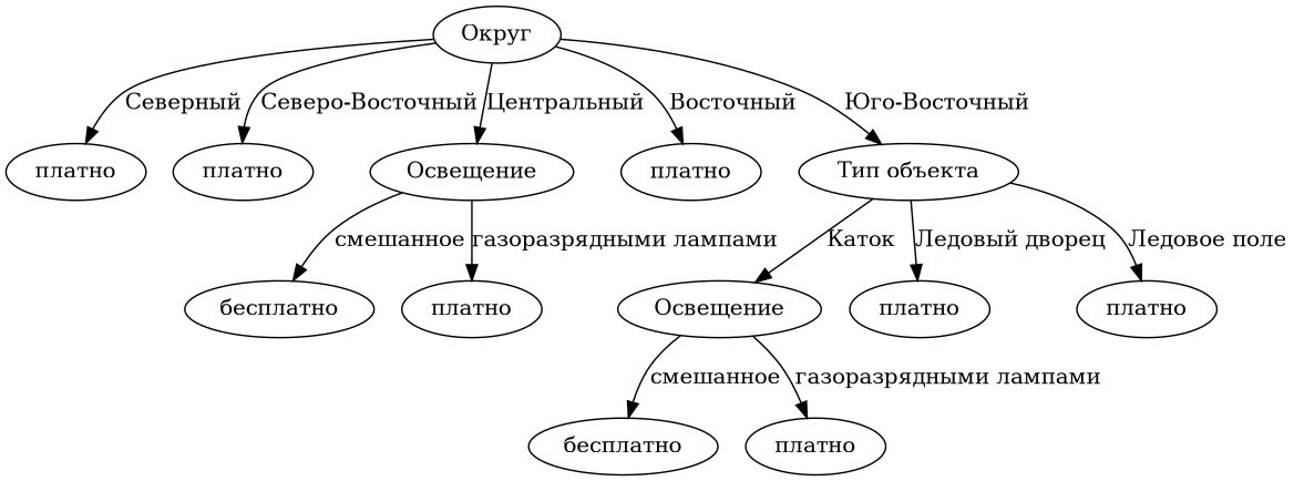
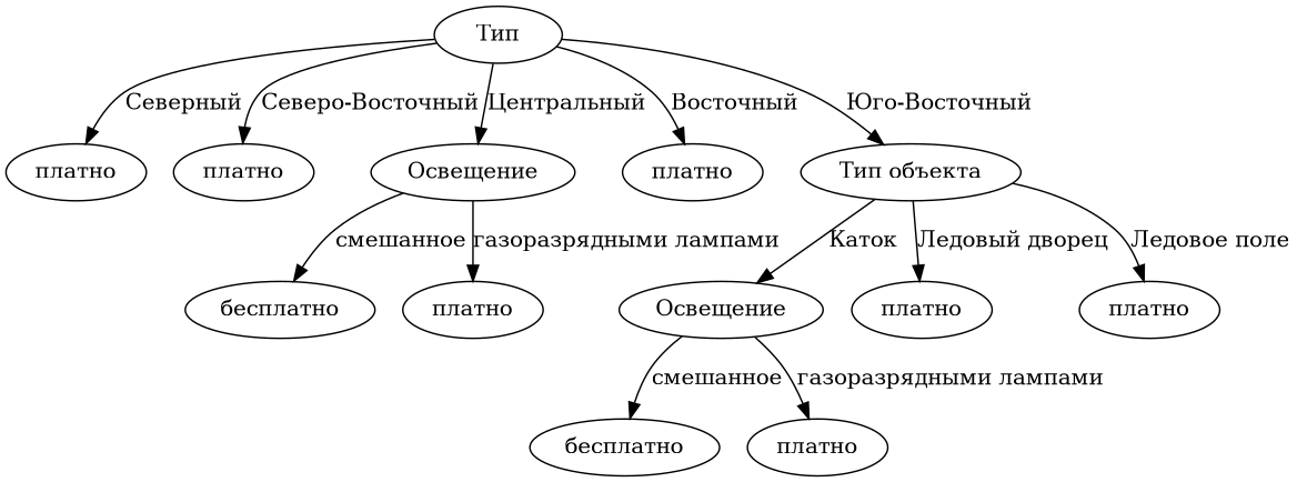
  digraph {
-   n1 [label="Округ"]
+   n1 [label="Тип"]
    n2 [label="платно"]
    n3 [label="платно"]
    n4 [label="Освещение"]
    n5 [label="платно"]
    n6 [label="Тип объекта"]
    n7 [label="бесплатно"]
    n8 [label="платно"]
    n9 [label="Освещение"]
    n10 [label="платно"]
    n11 [label="платно"]
    n12 [label="бесплатно"]
    n13 [label="платно"]
    n1 -> n2 [label="Северный"]
    n1 -> n3 [label="Северо-Восточный"]
    n1 -> n4 [label="Центральный"]
    n1 -> n5 [label="Восточный"]
    n1 -> n6 [label="Юго-Восточный"]
    n4 -> n7 [label="смешанное"]
    n4 -> n8 [label="газоразрядными лампами"]
    n6 -> n9 [label="Каток"]
    n6 -> n10 [label="Ледовый дворец"]
    n6 -> n11 [label="Ледовое поле"]
    n9 -> n12 [label="смешанное"]
    n9 -> n13 [label="газоразрядными лампами"]
  }
